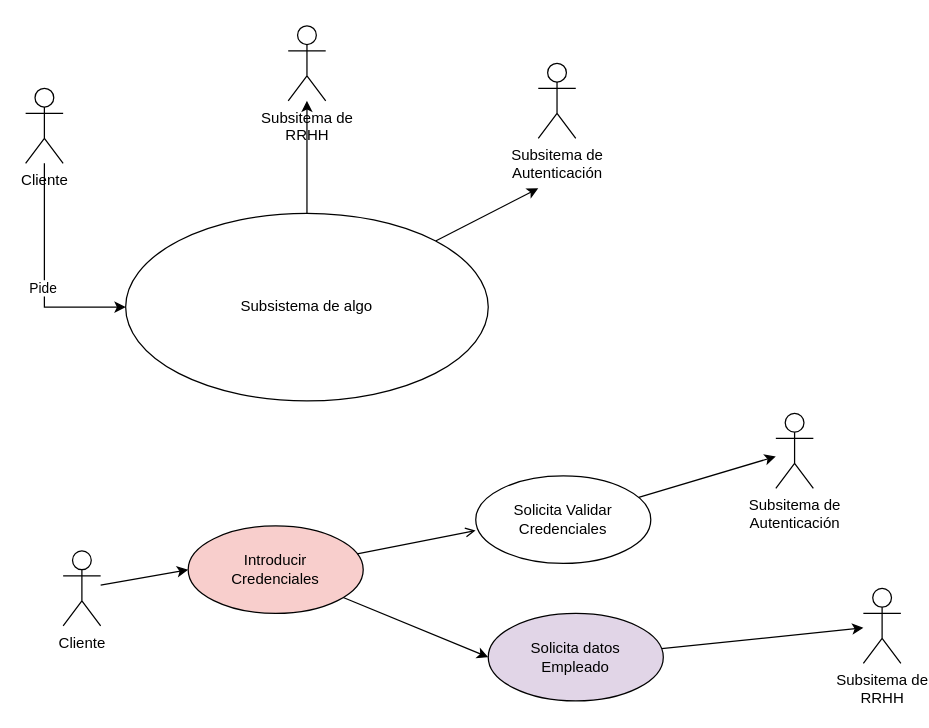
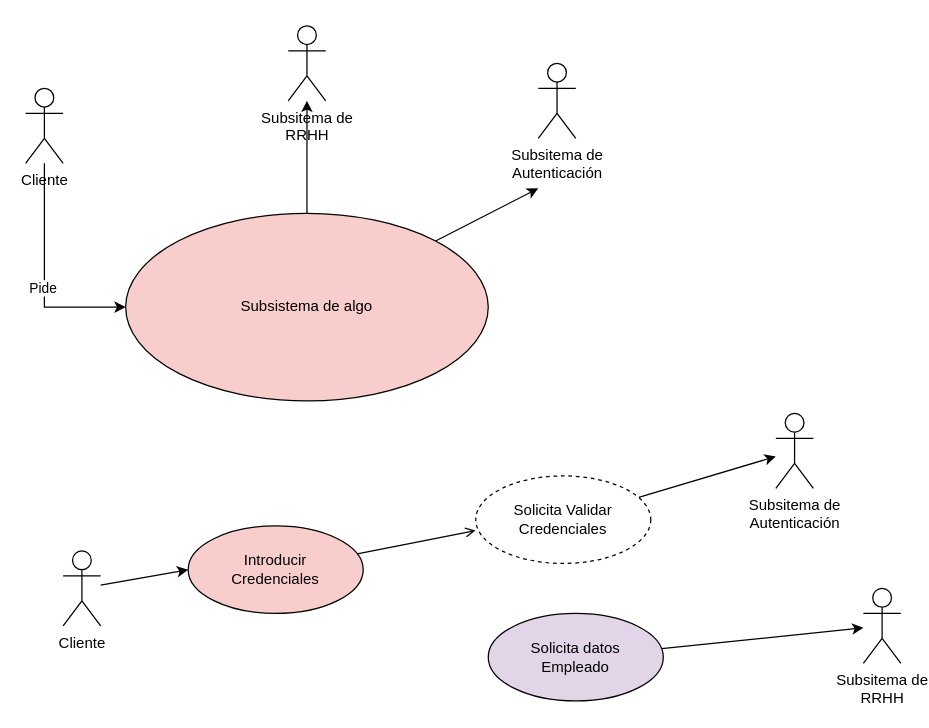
  <mxCell id="0" />
  <mxCell id="1" parent="0" />
  <mxCell id="2" style="edgeStyle=none;html=1;" parent="1" source="4" target="8" edge="1"><mxGeometry relative="1" as="geometry" /></mxCell>
  <mxCell id="3" style="edgeStyle=none;html=1;" parent="1" source="4" edge="1"><mxGeometry relative="1" as="geometry"><mxPoint x="430" y="150" as="targetPoint" /></mxGeometry></mxCell>
- <mxCell id="4" value="Subsistema de algo" style="ellipse;whiteSpace=wrap;html=1;" parent="1" vertex="1"><mxGeometry x="100" y="170" width="290" height="150" as="geometry" /></mxCell>
+ <mxCell id="4" value="Subsistema de algo" style="ellipse;whiteSpace=wrap;html=1;fillColor=#f8cecc;" parent="1" vertex="1"><mxGeometry x="100" y="170" width="290" height="150" as="geometry" /></mxCell>
  <mxCell id="5" style="edgeStyle=orthogonalEdgeStyle;rounded=0;orthogonalLoop=1;jettySize=auto;html=1;" parent="1" source="7" target="4" edge="1"><mxGeometry relative="1" as="geometry"><Array as="points"><mxPoint x="35" y="140" /><mxPoint x="35" y="245" /></Array></mxGeometry></mxCell>
  <mxCell id="6" value="Pide" style="edgeLabel;html=1;align=center;verticalAlign=middle;resizable=0;points=[];" parent="5" vertex="1" connectable="0"><mxGeometry x="0.097" y="-2" relative="1" as="geometry"><mxPoint as="offset" /></mxGeometry></mxCell>
  <mxCell id="7" value="Cliente" style="shape=umlActor;verticalLabelPosition=bottom;verticalAlign=top;html=1;" parent="1" vertex="1"><mxGeometry x="20" y="70" width="30" height="60" as="geometry" /></mxCell>
  <mxCell id="8" value="Subsitema de &lt;br&gt;RRHH" style="shape=umlActor;verticalLabelPosition=bottom;verticalAlign=top;html=1;" parent="1" vertex="1"><mxGeometry x="230" y="20" width="30" height="60" as="geometry" /></mxCell>
  <mxCell id="9" value="Subsitema de &lt;br&gt;RRHH" style="shape=umlActor;verticalLabelPosition=bottom;verticalAlign=top;html=1;" parent="1" vertex="1"><mxGeometry x="690" y="470" width="30" height="60" as="geometry" /></mxCell>
  <mxCell id="10" value="Subsitema de &lt;br&gt;Autenticación" style="shape=umlActor;verticalLabelPosition=bottom;verticalAlign=top;html=1;" parent="1" vertex="1"><mxGeometry x="430" y="50" width="30" height="60" as="geometry" /></mxCell>
  <mxCell id="11" style="edgeStyle=none;html=1;entryX=0;entryY=0.5;entryDx=0;entryDy=0;" parent="1" source="12" target="15" edge="1"><mxGeometry relative="1" as="geometry" /></mxCell>
  <mxCell id="12" value="Cliente" style="shape=umlActor;verticalLabelPosition=bottom;verticalAlign=top;html=1;" parent="1" vertex="1"><mxGeometry x="50" y="440" width="30" height="60" as="geometry" /></mxCell>
  <mxCell id="13" style="edgeStyle=none;html=1;entryX=-0.001;entryY=0.624;entryDx=0;entryDy=0;entryPerimeter=0;endArrow=open;" parent="1" source="15" target="17" edge="1"><mxGeometry relative="1" as="geometry" /></mxCell>
- <mxCell id="14" style="edgeStyle=none;html=1;entryX=0;entryY=0.5;entryDx=0;entryDy=0;" parent="1" source="15" target="20" edge="1"><mxGeometry relative="1" as="geometry" /></mxCell>
  <mxCell id="15" value="Introducir&lt;br&gt;Credenciales" style="ellipse;whiteSpace=wrap;html=1;fillColor=#f8cecc;" parent="1" vertex="1"><mxGeometry x="150" y="420" width="140" height="70" as="geometry" /></mxCell>
  <mxCell id="16" style="edgeStyle=none;html=1;" parent="1" source="17" target="18" edge="1"><mxGeometry relative="1" as="geometry" /></mxCell>
- <mxCell id="17" value="Solicita Validar&lt;br&gt;Credenciales" style="ellipse;whiteSpace=wrap;html=1;" parent="1" vertex="1"><mxGeometry x="380" y="380" width="140" height="70" as="geometry" /></mxCell>
+ <mxCell id="17" value="Solicita Validar&lt;br&gt;Credenciales" style="ellipse;whiteSpace=wrap;html=1;dashed=1;" parent="1" vertex="1"><mxGeometry x="380" y="380" width="140" height="70" as="geometry" /></mxCell>
  <mxCell id="18" value="Subsitema de &lt;br&gt;Autenticación" style="shape=umlActor;verticalLabelPosition=bottom;verticalAlign=top;html=1;" parent="1" vertex="1"><mxGeometry x="620" y="330" width="30" height="60" as="geometry" /></mxCell>
  <mxCell id="19" style="edgeStyle=none;html=1;" parent="1" source="20" target="9" edge="1"><mxGeometry relative="1" as="geometry" /></mxCell>
  <mxCell id="20" value="Solicita datos&lt;br&gt;Empleado" style="ellipse;whiteSpace=wrap;html=1;fillColor=#e1d5e7;" parent="1" vertex="1"><mxGeometry x="390" y="490" width="140" height="70" as="geometry" /></mxCell>
